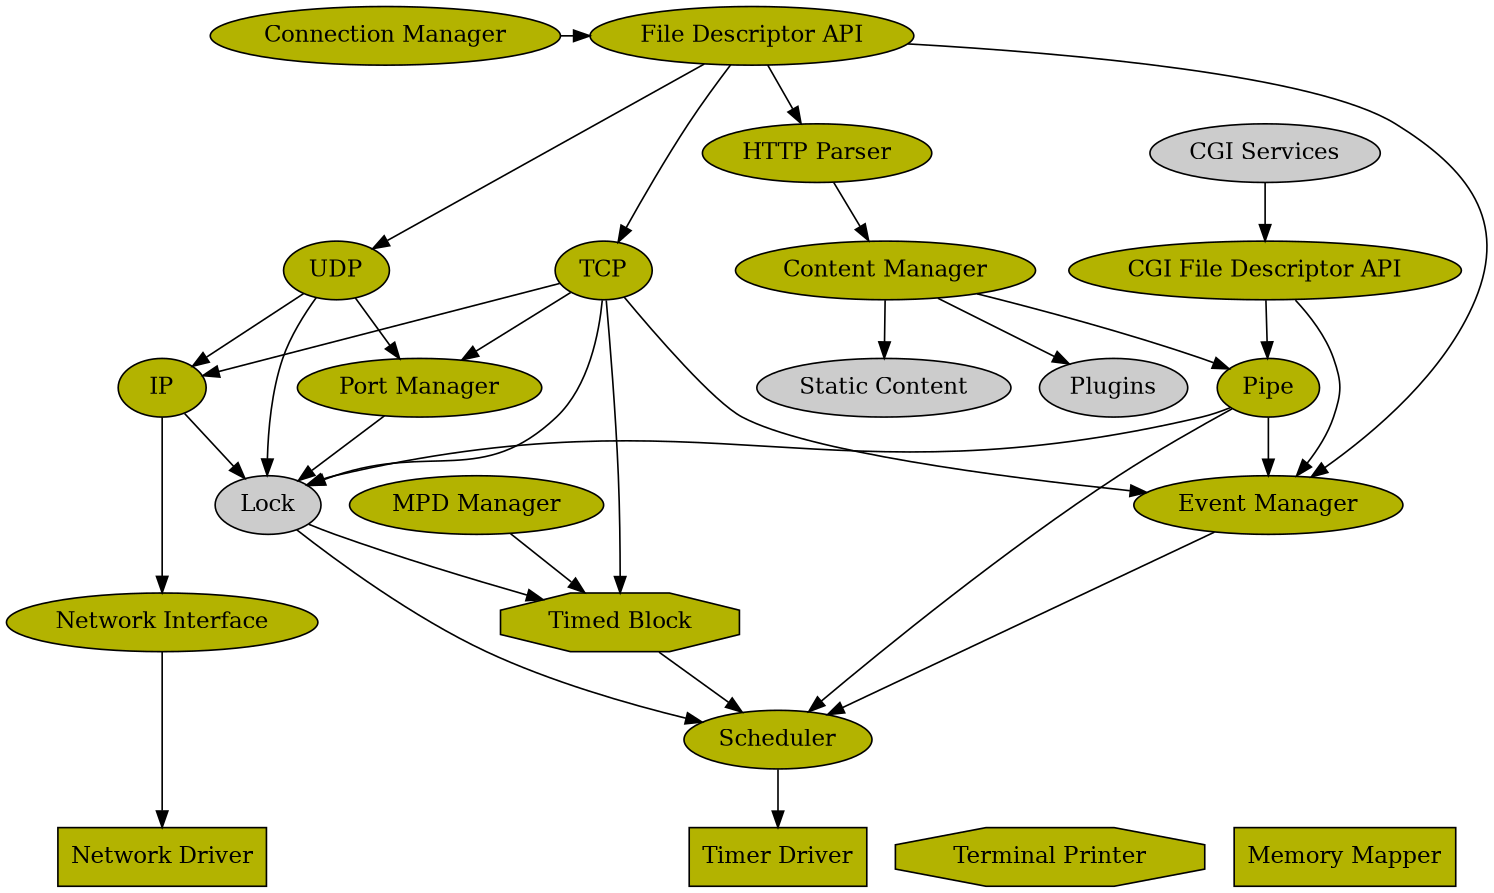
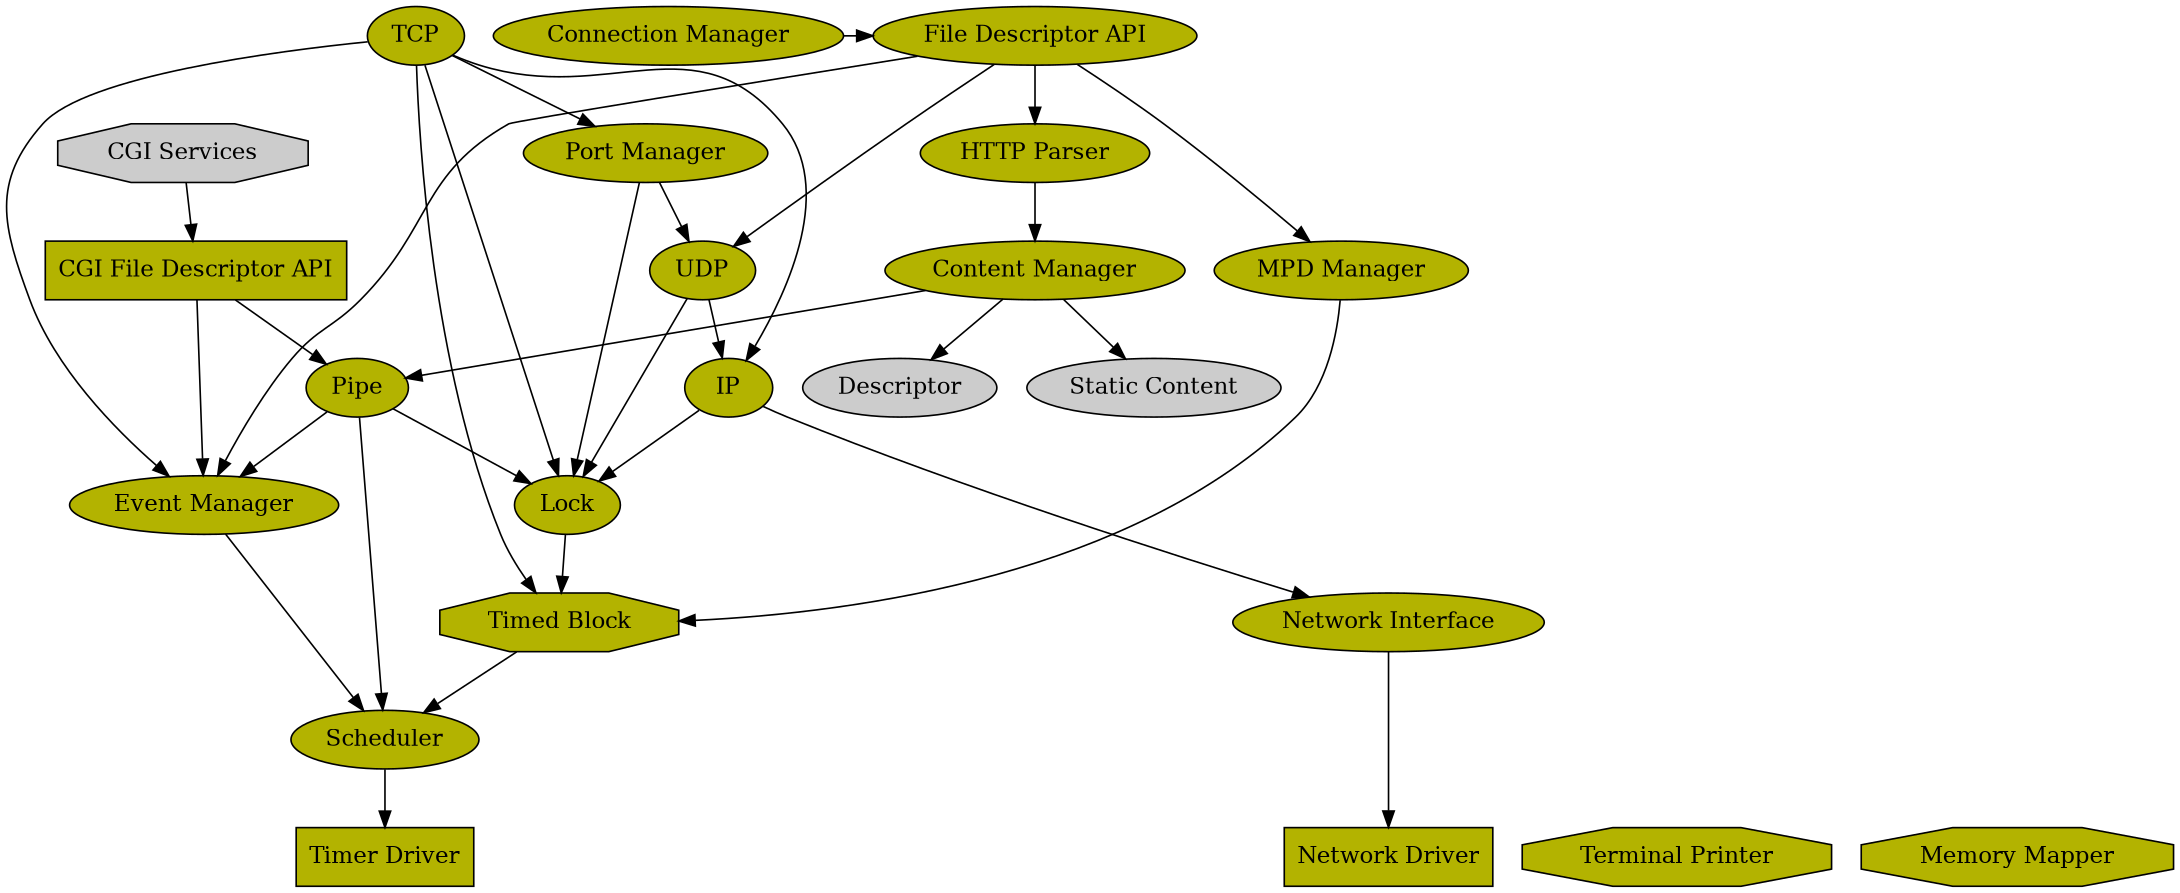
  digraph {
    splines=true
    node [fillcolor="#b3b300" style=filled]
    "Network Driver" [shape=box]
    "Timer Driver" [shape=box]
    "Terminal Printer" [shape=octagon]
-   "Memory Mapper" [shape=box]
+   "Memory Mapper" [shape=octagon]
    "Connection Manager"
    "File Descriptor API"
    UDP
    TCP
    "Event Manager"
    "HTTP Parser"
    IP
    "Port Manager"
-   Lock [fillcolor="#cccccc"]
+   Lock
    "Timed Block" [shape=octagon]
    Scheduler
    "Content Manager"
    "Network Interface"
    Pipe
    "Static Content" [fillcolor="#cccccc"]
-   Plugins [fillcolor="#cccccc"]
-   "CGI Services" [fillcolor="#cccccc"]
-   "CGI File Descriptor API"
+   Plugins [fillcolor="#cccccc" label=Descriptor]
+   "CGI Services" [fillcolor="#cccccc" shape=octagon]
+   "CGI File Descriptor API" [shape=box]
    "MPD Manager"
    subgraph sub_1 {
      rank=same
      "Network Driver"
      "Timer Driver"
      "Terminal Printer"
      "Memory Mapper"
    }
    subgraph sub_2 {
      rank=same
      "Connection Manager"
      "File Descriptor API"
    }
    "Connection Manager" -> "File Descriptor API"
    "File Descriptor API" -> UDP
-   "File Descriptor API" -> TCP
+   "File Descriptor API" -> "MPD Manager"
    "File Descriptor API" -> "Event Manager"
    "File Descriptor API" -> "HTTP Parser"
    UDP -> IP
-   UDP -> "Port Manager"
+   "Port Manager" -> UDP
    UDP -> Lock
    TCP -> "Event Manager"
    TCP -> IP
    TCP -> "Port Manager"
    TCP -> Lock
    TCP -> "Timed Block"
    "Event Manager" -> Scheduler
    "HTTP Parser" -> "Content Manager"
    IP -> Lock
    IP -> "Network Interface"
    "Port Manager" -> Lock
    Lock -> "Timed Block"
-   Lock -> Scheduler
    "Timed Block" -> Scheduler
    Scheduler -> "Timer Driver"
    "Content Manager" -> Pipe
    "Content Manager" -> "Static Content"
    "Content Manager" -> Plugins
    "Network Interface" -> "Network Driver"
    Pipe -> "Event Manager"
    Pipe -> Lock
    Pipe -> Scheduler
    "CGI Services" -> "CGI File Descriptor API"
    "CGI File Descriptor API" -> "Event Manager"
    "CGI File Descriptor API" -> Pipe
    "MPD Manager" -> "Timed Block"
  }
